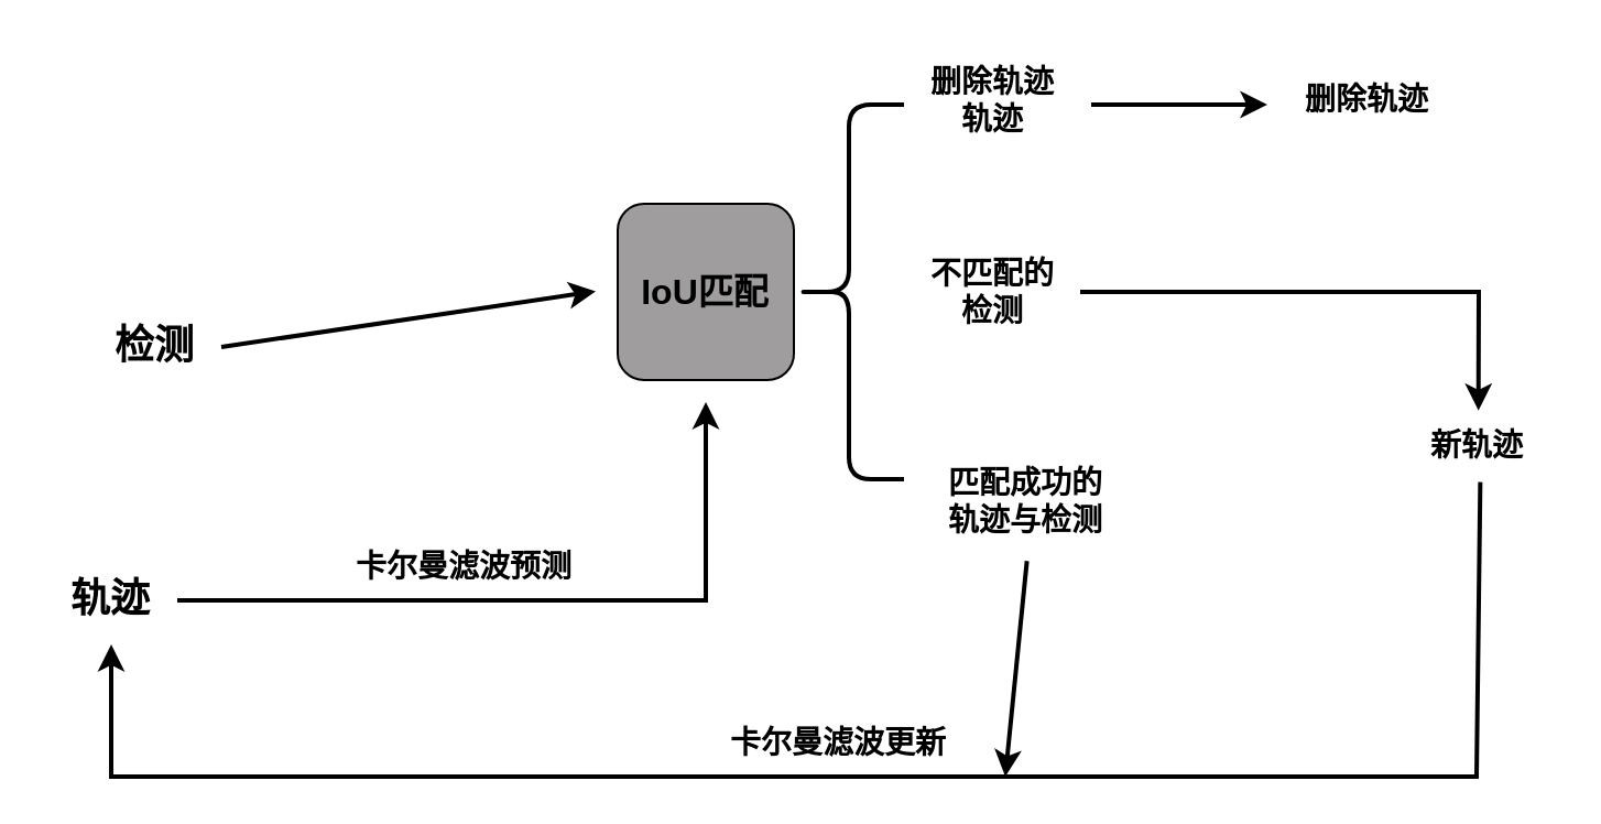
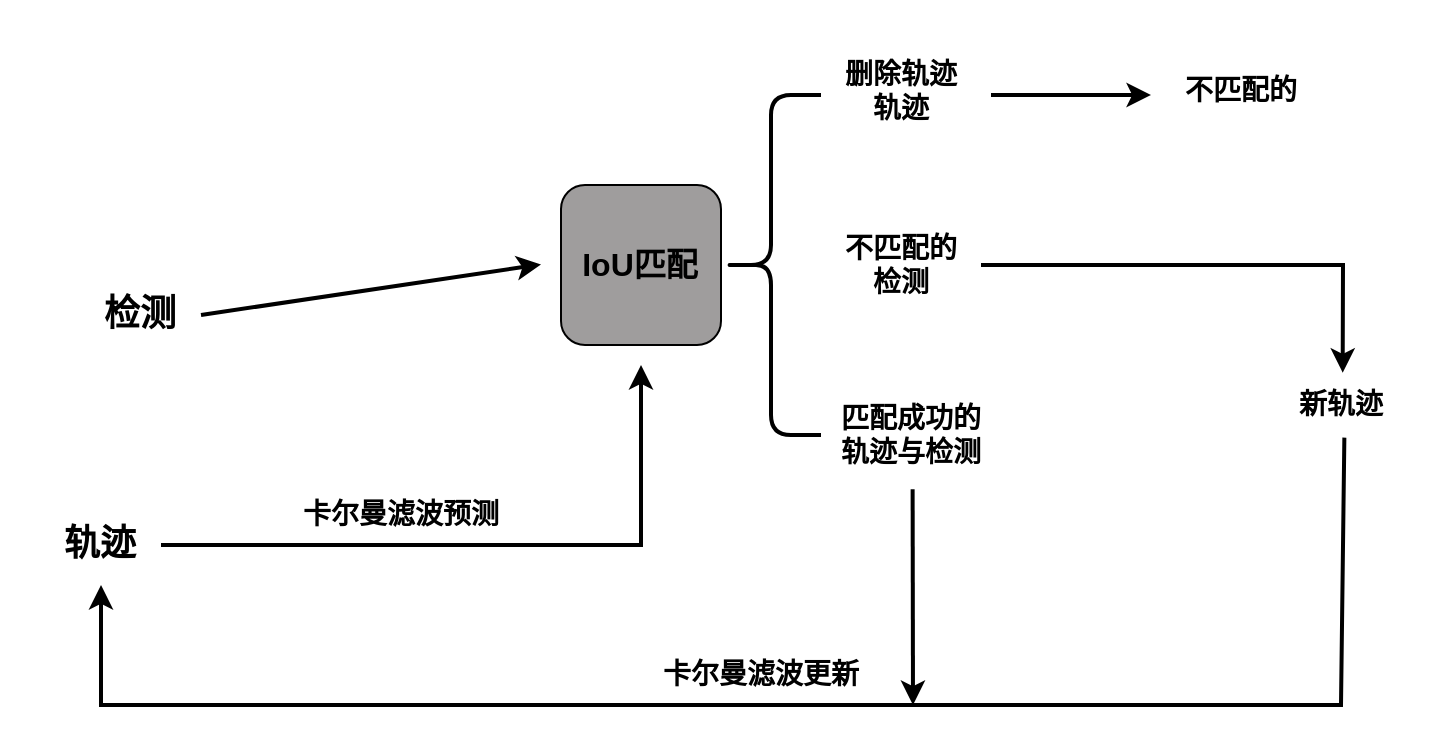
  <mxCell id="0" />
  <mxCell id="1" parent="0" />
  <mxCell id="2" value="&lt;font size=&quot;1&quot; style=&quot;&quot;&gt;&lt;b style=&quot;font-size: 18px;&quot;&gt;检测&lt;/b&gt;&lt;/font&gt;" style="text;html=1;align=center;verticalAlign=middle;whiteSpace=wrap;rounded=0;" vertex="1" parent="1"><mxGeometry x="40" y="137" width="60" height="40" as="geometry" /></mxCell>
  <mxCell id="3" value="" style="endArrow=classic;html=1;rounded=0;strokeWidth=2;exitX=1;exitY=0.5;exitDx=0;exitDy=0;" edge="1" parent="1" source="2"><mxGeometry width="50" height="50" relative="1" as="geometry"><mxPoint x="190" y="131.71" as="sourcePoint" /><mxPoint x="270" y="131.71" as="targetPoint" /></mxGeometry></mxCell>
  <mxCell id="4" value="&lt;font style=&quot;font-size: 16px;&quot;&gt;&lt;b&gt;IoU匹配&lt;/b&gt;&lt;/font&gt;" style="whiteSpace=wrap;html=1;aspect=fixed;rounded=1;fillColor=#9f9d9d;" vertex="1" parent="1"><mxGeometry x="280" y="92" width="80" height="80" as="geometry" /></mxCell>
  <mxCell id="5" value="" style="shape=curlyBracket;whiteSpace=wrap;html=1;rounded=1;labelPosition=left;verticalLabelPosition=middle;align=right;verticalAlign=middle;strokeWidth=2;" vertex="1" parent="1"><mxGeometry x="360" y="47" width="50" height="170" as="geometry" /></mxCell>
  <mxCell id="6" value="&lt;font style=&quot;font-size: 14px;&quot;&gt;&lt;b&gt;删除轨迹&lt;/b&gt;&lt;/font&gt;&lt;div&gt;&lt;font style=&quot;font-size: 14px;&quot;&gt;&lt;b&gt;轨迹&lt;/b&gt;&lt;/font&gt;&lt;/div&gt;" style="text;html=1;align=center;verticalAlign=middle;resizable=0;points=[];autosize=1;strokeColor=none;fillColor=none;" vertex="1" parent="1"><mxGeometry x="410" y="20" width="80" height="50" as="geometry" /></mxCell>
  <mxCell id="7" value="" style="endArrow=classic;html=1;rounded=0;strokeWidth=2;" edge="1" parent="1"><mxGeometry width="50" height="50" relative="1" as="geometry"><mxPoint x="495" y="47" as="sourcePoint" /><mxPoint x="575" y="47" as="targetPoint" /></mxGeometry></mxCell>
- <mxCell id="8" value="&lt;span style=&quot;font-size: 14px;&quot;&gt;&lt;b&gt;删除轨迹&lt;/b&gt;&lt;/span&gt;" style="text;html=1;align=center;verticalAlign=middle;resizable=0;points=[];autosize=1;strokeColor=none;fillColor=none;" vertex="1" parent="1"><mxGeometry x="580" y="30" width="80" height="30" as="geometry" /></mxCell>
+ <mxCell id="8" value="&lt;span style=&quot;font-size: 14px;&quot;&gt;&lt;b&gt;不匹配的&lt;/b&gt;&lt;/span&gt;" style="text;html=1;align=center;verticalAlign=middle;resizable=0;points=[];autosize=1;strokeColor=none;fillColor=none;" vertex="1" parent="1"><mxGeometry x="580" y="30" width="80" height="30" as="geometry" /></mxCell>
  <mxCell id="9" value="&lt;font style=&quot;font-size: 14px;&quot;&gt;&lt;b&gt;不匹配的&lt;/b&gt;&lt;/font&gt;&lt;div&gt;&lt;span style=&quot;font-size: 14px;&quot;&gt;&lt;b&gt;检测&lt;/b&gt;&lt;/span&gt;&lt;/div&gt;" style="text;html=1;align=center;verticalAlign=middle;resizable=0;points=[];autosize=1;strokeColor=none;fillColor=none;" vertex="1" parent="1"><mxGeometry x="410" y="107" width="80" height="50" as="geometry" /></mxCell>
- <mxCell id="10" value="&lt;span style=&quot;font-size: 14px;&quot;&gt;&lt;b&gt;匹配成功的&lt;/b&gt;&lt;/span&gt;&lt;div&gt;&lt;span style=&quot;font-size: 14px;&quot;&gt;&lt;b&gt;轨迹与检测&lt;/b&gt;&lt;/span&gt;&lt;/div&gt;" style="text;html=1;align=center;verticalAlign=middle;resizable=0;points=[];autosize=1;strokeColor=none;fillColor=none;" vertex="1" parent="1"><mxGeometry x="420" y="202" width="90" height="50" as="geometry" /></mxCell>
+ <mxCell id="10" value="&lt;span style=&quot;font-size: 14px;&quot;&gt;&lt;b&gt;匹配成功的&lt;/b&gt;&lt;/span&gt;&lt;div&gt;&lt;span style=&quot;font-size: 14px;&quot;&gt;&lt;b&gt;轨迹与检测&lt;/b&gt;&lt;/span&gt;&lt;/div&gt;" style="text;html=1;align=center;verticalAlign=middle;resizable=0;points=[];autosize=1;strokeColor=none;fillColor=none;" vertex="1" parent="1"><mxGeometry x="410" y="192" width="90" height="50" as="geometry" /></mxCell>
  <mxCell id="11" value="&lt;font style=&quot;font-size: 14px;&quot;&gt;&lt;b&gt;新轨迹&lt;/b&gt;&lt;/font&gt;" style="text;html=1;align=center;verticalAlign=middle;resizable=0;points=[];autosize=1;strokeColor=none;fillColor=none;" vertex="1" parent="1"><mxGeometry x="635" y="187" width="70" height="30" as="geometry" /></mxCell>
  <mxCell id="12" value="" style="endArrow=classic;html=1;rounded=0;exitX=0.524;exitY=1.044;exitDx=0;exitDy=0;exitPerimeter=0;strokeWidth=2;" edge="1" parent="1" source="11"><mxGeometry width="50" height="50" relative="1" as="geometry"><mxPoint x="670" y="352" as="sourcePoint" /><mxPoint x="50" y="292" as="targetPoint" /><Array as="points"><mxPoint x="670" y="352" /><mxPoint x="50" y="352" /></Array></mxGeometry></mxCell>
  <mxCell id="13" value="" style="endArrow=classic;html=1;rounded=0;strokeWidth=2;entryX=0.512;entryY=-0.039;entryDx=0;entryDy=0;entryPerimeter=0;" edge="1" parent="1" target="11"><mxGeometry width="50" height="50" relative="1" as="geometry"><mxPoint x="490" y="132" as="sourcePoint" /><mxPoint x="540" y="82" as="targetPoint" /><Array as="points"><mxPoint x="671" y="132" /></Array></mxGeometry></mxCell>
  <mxCell id="14" value="&lt;span style=&quot;font-size: 18px;&quot;&gt;&lt;b&gt;轨迹&lt;/b&gt;&lt;/span&gt;" style="text;html=1;align=center;verticalAlign=middle;whiteSpace=wrap;rounded=0;" vertex="1" parent="1"><mxGeometry x="20" y="252" width="60" height="40" as="geometry" /></mxCell>
  <mxCell id="15" value="" style="endArrow=classic;html=1;rounded=0;exitX=0.509;exitY=1.043;exitDx=0;exitDy=0;exitPerimeter=0;strokeWidth=2;" edge="1" parent="1" source="10"><mxGeometry width="50" height="50" relative="1" as="geometry"><mxPoint x="360" y="312" as="sourcePoint" /><mxPoint x="456" y="352" as="targetPoint" /></mxGeometry></mxCell>
  <mxCell id="16" value="&lt;span style=&quot;font-size: 14px;&quot;&gt;&lt;b&gt;卡尔曼滤波更新&lt;/b&gt;&lt;/span&gt;" style="text;html=1;align=center;verticalAlign=middle;resizable=0;points=[];autosize=1;strokeColor=none;fillColor=none;" vertex="1" parent="1"><mxGeometry x="320" y="322" width="120" height="30" as="geometry" /></mxCell>
  <mxCell id="17" value="" style="endArrow=classic;html=1;rounded=0;strokeWidth=2;exitX=1;exitY=0.5;exitDx=0;exitDy=0;" edge="1" parent="1" source="14"><mxGeometry width="50" height="50" relative="1" as="geometry"><mxPoint x="90" y="272" as="sourcePoint" /><mxPoint x="320" y="182" as="targetPoint" /><Array as="points"><mxPoint x="320" y="272" /></Array></mxGeometry></mxCell>
- <mxCell id="18" value="&lt;span style=&quot;font-size: 14px;&quot;&gt;&lt;b&gt;卡尔曼滤波预测&lt;/b&gt;&lt;/span&gt;" style="text;html=1;align=center;verticalAlign=middle;resizable=0;points=[];autosize=1;strokeColor=none;fillColor=none;" vertex="1" parent="1"><mxGeometry x="150" y="242" width="120" height="30" as="geometry" /></mxCell>
+ <mxCell id="18" value="&lt;span style=&quot;font-size: 14px;&quot;&gt;&lt;b&gt;卡尔曼滤波预测&lt;/b&gt;&lt;/span&gt;" style="text;html=1;align=center;verticalAlign=middle;resizable=0;points=[];autosize=1;strokeColor=none;fillColor=none;" vertex="1" parent="1"><mxGeometry x="140" y="242" width="120" height="30" as="geometry" /></mxCell>
